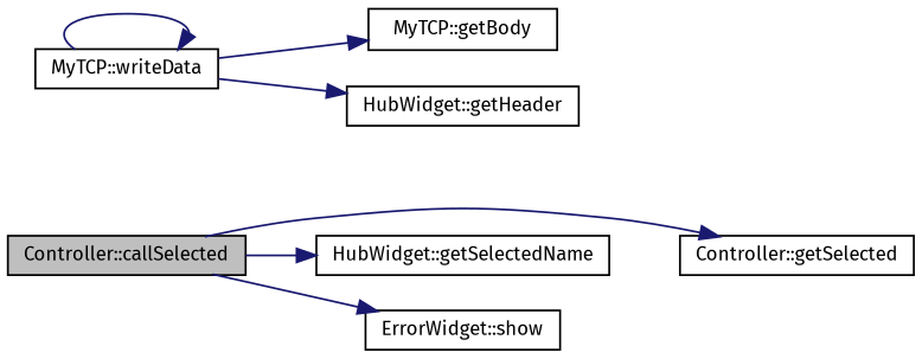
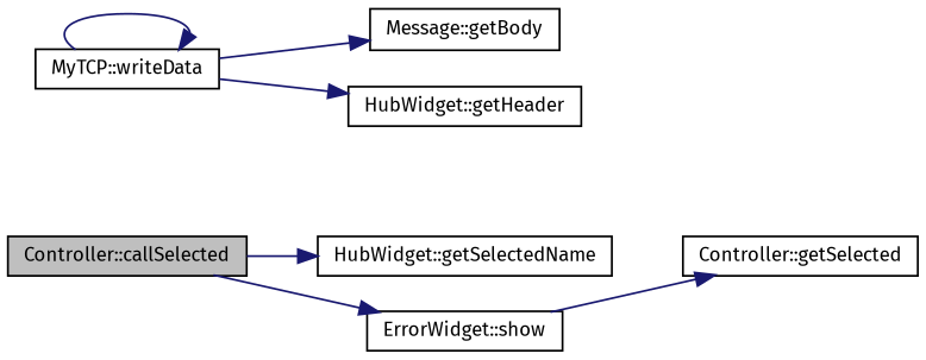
  digraph {
    fontname="Fira Sans"
    rankdir=LR
    node [color=black fillcolor=white fontname="Fira Sans" fontsize=10 shape=record style=filled]
    edge [color=midnightblue fontname="Fira Sans" fontsize=10 labelfontname=Helvetica labelfontsize=10 style=solid]
    n1 [fillcolor=grey75 fontcolor=black height=0.2 label="Controller::callSelected" width=0.4]
    n2 [height=0.2 label="Controller::getSelected" width=0.4]
    n3 [height=0.2 label="HubWidget::getSelectedName" width=0.4]
    n4 [height=0.2 label="ErrorWidget::show" width=0.4]
    n5 [height=0.2 label="MyTCP::writeData" width=0.4]
-   n6 [height=0.2 label="MyTCP::getBody" width=0.4]
+   n6 [height=0.2 label="Message::getBody" width=0.4]
    n7 [height=0.2 label="HubWidget::getHeader" width=0.4]
-   n1 -> n2
+   n4 -> n2
    n1 -> n3
    n1 -> n4
    n5 -> n5
    n5 -> n6
    n5 -> n7
  }
